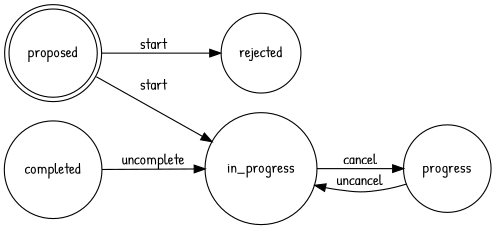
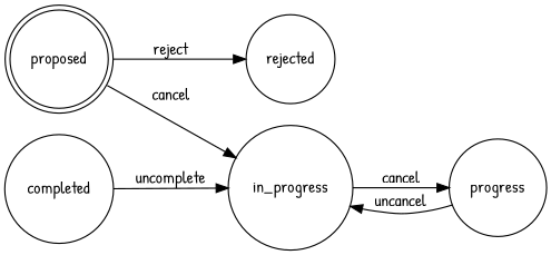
  digraph {
    fontname="Patrick Hand"
    rankdir=LR
    node [fontname="Patrick Hand" shape=circle]
    edge [fontname="Patrick Hand"]
    proposed [shape=doublecircle]
    in_progress
    rejected
    n4 [label=progress]
    completed
-   proposed -> in_progress [label=start]
-   proposed -> rejected [label=start]
+   proposed -> in_progress [label=cancel]
+   proposed -> rejected [label=reject]
    in_progress -> n4 [label=cancel]
    n4 -> in_progress [label=uncancel]
    completed -> in_progress [label=uncomplete]
  }
